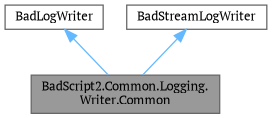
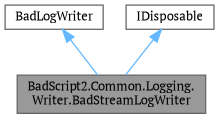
  digraph {
    fontname="PT Serif"
    node [color=gray40 fillcolor=white fontname="PT Serif" fontsize=10 shape=box style=filled]
    edge [color=steelblue1 dir=back fontname="PT Serif" fontsize=10 labelfontname=Helvetica labelfontsize=10 style=solid]
-   n1 [fillcolor=grey60 fontcolor=black height=0.2 label="BadScript2.Common.Logging.\lWriter.Common" width=0.4]
+   n1 [fillcolor=grey60 fontcolor=black height=0.2 label="BadScript2.Common.Logging.\lWriter.BadStreamLogWriter" width=0.4]
    n2 [height=0.2 label=BadLogWriter width=0.4]
-   n3 [height=0.2 label=BadStreamLogWriter width=0.4]
+   n3 [height=0.2 label=IDisposable width=0.4]
    n2 -> n1
    n3 -> n1
  }
